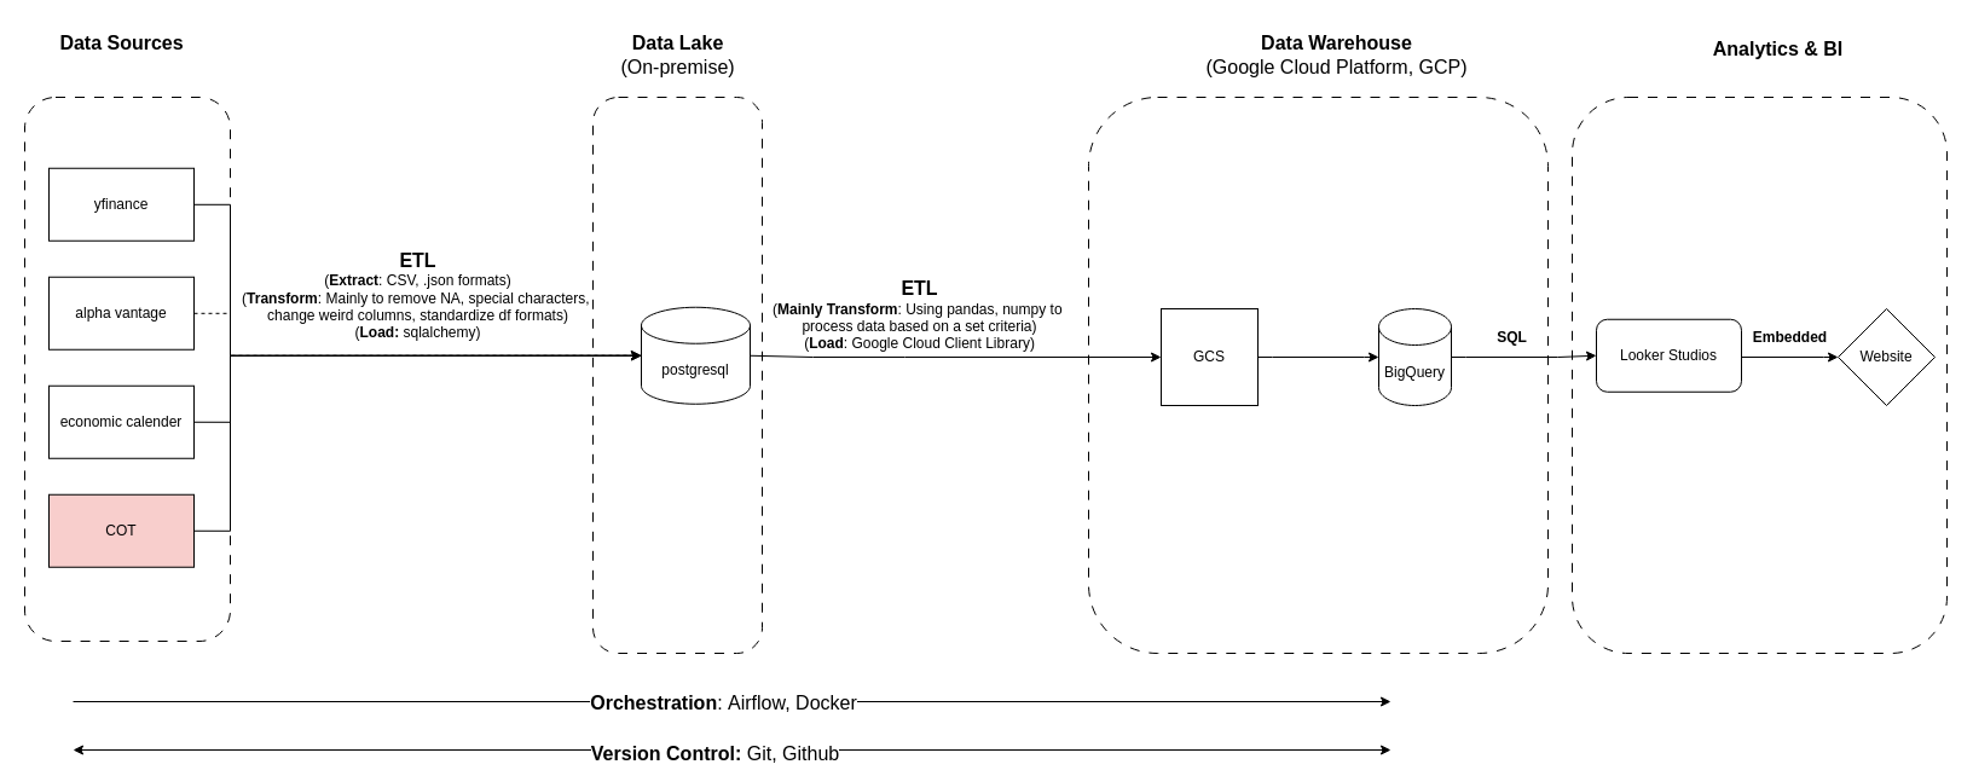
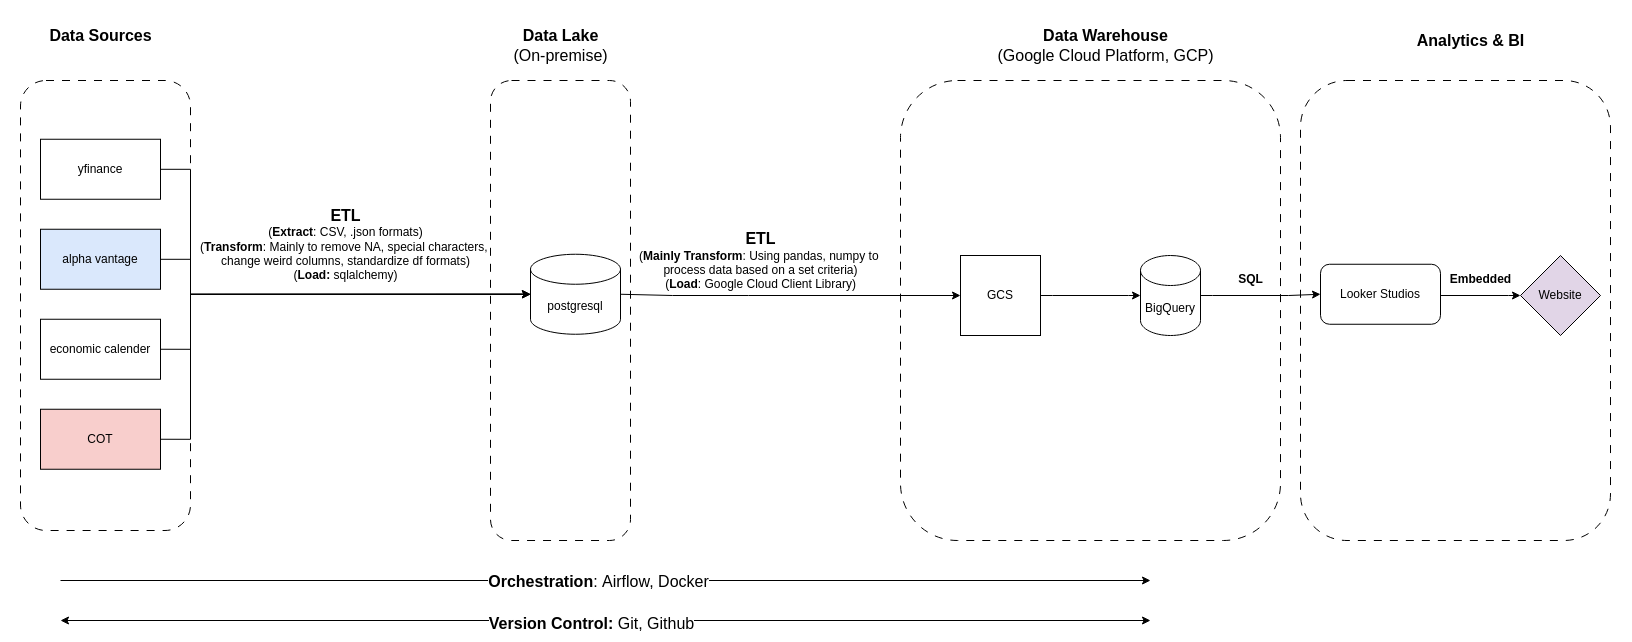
  <mxCell id="0" />
  <mxCell id="1" parent="0" />
  <mxCell id="2" value="" style="rounded=1;whiteSpace=wrap;html=1;fillColor=none;dashed=1;dashPattern=8 8;" vertex="1" parent="1"><mxGeometry x="1300" y="80" width="310" height="460" as="geometry" /></mxCell>
  <mxCell id="3" value="yfinance" style="rounded=0;whiteSpace=wrap;html=1;" parent="1" vertex="1"><mxGeometry x="40" y="138.75" width="120" height="60" as="geometry" /></mxCell>
- <mxCell id="4" value="alpha vantage" style="rounded=0;whiteSpace=wrap;html=1;" parent="1" vertex="1"><mxGeometry x="40" y="228.75" width="120" height="60" as="geometry" /></mxCell>
+ <mxCell id="4" value="alpha vantage" style="rounded=0;whiteSpace=wrap;html=1;fillColor=#dae8fc;" parent="1" vertex="1"><mxGeometry x="40" y="228.75" width="120" height="60" as="geometry" /></mxCell>
  <mxCell id="5" value="Data Sources" style="text;html=1;align=center;verticalAlign=middle;resizable=0;points=[];autosize=1;strokeColor=none;fillColor=none;fontStyle=1;fontSize=16;" parent="1" vertex="1"><mxGeometry x="40" y="20" width="120" height="30" as="geometry" /></mxCell>
  <mxCell id="6" style="edgeStyle=orthogonalEdgeStyle;rounded=0;orthogonalLoop=1;jettySize=auto;html=1;exitX=1;exitY=0.5;exitDx=0;exitDy=0;exitPerimeter=0;noEdgeStyle=1;orthogonal=1;" parent="1" source="7" target="14" edge="1"><mxGeometry relative="1" as="geometry"><Array as="points"><mxPoint x="672" y="295" /><mxPoint x="748" y="295" /></Array></mxGeometry></mxCell>
  <mxCell id="7" value="postgresql" style="shape=cylinder3;whiteSpace=wrap;html=1;boundedLbl=1;backgroundOutline=1;size=15;" parent="1" vertex="1"><mxGeometry x="530" y="253.75" width="90" height="80" as="geometry" /></mxCell>
  <mxCell id="8" value="economic calender" style="rounded=0;whiteSpace=wrap;html=1;" parent="1" vertex="1"><mxGeometry x="40" y="318.75" width="120" height="60" as="geometry" /></mxCell>
  <mxCell id="9" value="COT" style="rounded=0;whiteSpace=wrap;html=1;fillColor=#f8cecc;" parent="1" vertex="1"><mxGeometry x="40" y="408.75" width="120" height="60" as="geometry" /></mxCell>
  <mxCell id="10" value="Data Lake&lt;div&gt;&lt;span style=&quot;font-weight: normal;&quot;&gt;(On-premise)&lt;/span&gt;&lt;/div&gt;" style="text;html=1;align=center;verticalAlign=middle;resizable=0;points=[];autosize=1;strokeColor=none;fillColor=none;fontStyle=1;fontSize=16;" parent="1" vertex="1"><mxGeometry x="500" y="20" width="120" height="50" as="geometry" /></mxCell>
  <mxCell id="11" value="" style="rounded=1;whiteSpace=wrap;html=1;fillColor=none;dashed=1;dashPattern=8 8;" parent="1" vertex="1"><mxGeometry x="900" y="80" width="380" height="460" as="geometry" /></mxCell>
  <mxCell id="12" style="edgeStyle=orthogonalEdgeStyle;rounded=0;orthogonalLoop=1;jettySize=auto;html=1;exitX=1;exitY=0.5;exitDx=0;exitDy=0;exitPerimeter=0;entryX=0;entryY=0.5;entryDx=0;entryDy=0;noEdgeStyle=1;orthogonal=1;" parent="1" source="13" target="17" edge="1"><mxGeometry relative="1" as="geometry"><Array as="points"><mxPoint x="1212" y="295" /><mxPoint x="1288" y="295" /></Array></mxGeometry></mxCell>
  <mxCell id="13" value="BigQuery" style="shape=cylinder3;whiteSpace=wrap;html=1;boundedLbl=1;backgroundOutline=1;size=15;" parent="1" vertex="1"><mxGeometry x="1140" y="255" width="60" height="80" as="geometry" /></mxCell>
  <mxCell id="14" value="GCS" style="whiteSpace=wrap;html=1;aspect=fixed;" parent="1" vertex="1"><mxGeometry x="960" y="255" width="80" height="80" as="geometry" /></mxCell>
  <mxCell id="15" style="edgeStyle=orthogonalEdgeStyle;rounded=0;orthogonalLoop=1;jettySize=auto;html=1;exitX=1;exitY=0.5;exitDx=0;exitDy=0;entryX=0;entryY=0.5;entryDx=0;entryDy=0;entryPerimeter=0;noEdgeStyle=1;orthogonal=1;" parent="1" source="14" target="13" edge="1"><mxGeometry relative="1" as="geometry"><Array as="points"><mxPoint x="1052" y="295" /><mxPoint x="1128" y="295" /></Array></mxGeometry></mxCell>
  <mxCell id="16" style="edgeStyle=orthogonalEdgeStyle;rounded=0;orthogonalLoop=1;jettySize=auto;html=1;exitX=1;exitY=0.5;exitDx=0;exitDy=0;entryX=0;entryY=0.5;entryDx=0;entryDy=0;noEdgeStyle=1;orthogonal=1;" parent="1" source="17" target="19" edge="1"><mxGeometry relative="1" as="geometry"><Array as="points"><mxPoint x="1432" y="295" /><mxPoint x="1508" y="295" /></Array></mxGeometry></mxCell>
  <mxCell id="17" value="Looker Studios" style="rounded=1;whiteSpace=wrap;html=1;" parent="1" vertex="1"><mxGeometry x="1320" y="263.75" width="120" height="60" as="geometry" /></mxCell>
  <mxCell id="18" value="Data Warehouse&lt;div&gt;&lt;span style=&quot;font-weight: normal;&quot;&gt;(Google Cloud Platform, GCP)&lt;/span&gt;&lt;/div&gt;" style="text;html=1;align=center;verticalAlign=middle;resizable=0;points=[];autosize=1;strokeColor=none;fillColor=none;fontStyle=1;fontSize=16;" parent="1" vertex="1"><mxGeometry x="985" y="20" width="240" height="50" as="geometry" /></mxCell>
- <mxCell id="19" value="Website" style="rhombus;whiteSpace=wrap;html=1;" parent="1" vertex="1"><mxGeometry x="1520" y="255" width="80" height="80" as="geometry" /></mxCell>
+ <mxCell id="19" value="Website" style="rhombus;whiteSpace=wrap;html=1;fillColor=#e1d5e7;" parent="1" vertex="1"><mxGeometry x="1520" y="255" width="80" height="80" as="geometry" /></mxCell>
  <mxCell id="20" value="" style="endArrow=classic;html=1;rounded=0;" parent="1" edge="1"><mxGeometry relative="1" as="geometry"><mxPoint x="60" y="580" as="sourcePoint" /><mxPoint x="1150" y="580" as="targetPoint" /></mxGeometry></mxCell>
  <mxCell id="21" value="&lt;b&gt;Orchestration&lt;/b&gt;:&amp;nbsp;&lt;span style=&quot;background-color: light-dark(#ffffff, var(--ge-dark-color, #121212)); color: light-dark(rgb(0, 0, 0), rgb(255, 255, 255));&quot;&gt;Airflow, Docker&lt;/span&gt;" style="edgeLabel;resizable=0;html=1;;align=center;verticalAlign=middle;fontSize=16;" parent="20" connectable="0" vertex="1"><mxGeometry relative="1" as="geometry"><mxPoint x="-8" as="offset" /></mxGeometry></mxCell>
  <mxCell id="22" value="" style="endArrow=classic;startArrow=classic;html=1;rounded=0;" parent="1" edge="1"><mxGeometry width="50" height="50" relative="1" as="geometry"><mxPoint x="60" y="620" as="sourcePoint" /><mxPoint x="1150" y="620" as="targetPoint" /></mxGeometry></mxCell>
  <mxCell id="23" value="&lt;b&gt;Version Control:&lt;/b&gt; Git, Github" style="edgeLabel;html=1;align=center;verticalAlign=middle;resizable=0;points=[];fontSize=16;" parent="22" vertex="1" connectable="0"><mxGeometry x="-0.091" y="-2" relative="1" as="geometry"><mxPoint x="35" as="offset" /></mxGeometry></mxCell>
  <mxCell id="24" style="edgeStyle=orthogonalEdgeStyle;rounded=0;orthogonalLoop=1;jettySize=auto;html=1;entryX=0;entryY=0.5;entryDx=0;entryDy=0;entryPerimeter=0;" edge="1" parent="1" source="3" target="7"><mxGeometry relative="1" as="geometry"><Array as="points"><mxPoint x="190" y="169" /><mxPoint x="190" y="294" /></Array></mxGeometry></mxCell>
- <mxCell id="25" style="edgeStyle=orthogonalEdgeStyle;rounded=0;orthogonalLoop=1;jettySize=auto;html=1;entryX=0;entryY=0.5;entryDx=0;entryDy=0;entryPerimeter=0;dashed=1;" edge="1" parent="1" source="4" target="7"><mxGeometry relative="1" as="geometry"><Array as="points"><mxPoint x="190" y="259" /><mxPoint x="190" y="294" /></Array></mxGeometry></mxCell>
+ <mxCell id="25" style="edgeStyle=orthogonalEdgeStyle;rounded=0;orthogonalLoop=1;jettySize=auto;html=1;entryX=0;entryY=0.5;entryDx=0;entryDy=0;entryPerimeter=0;" edge="1" parent="1" source="4" target="7"><mxGeometry relative="1" as="geometry"><Array as="points"><mxPoint x="190" y="259" /><mxPoint x="190" y="294" /></Array></mxGeometry></mxCell>
  <mxCell id="26" style="edgeStyle=orthogonalEdgeStyle;rounded=0;orthogonalLoop=1;jettySize=auto;html=1;exitX=1;exitY=0.5;exitDx=0;exitDy=0;entryX=0;entryY=0.5;entryDx=0;entryDy=0;entryPerimeter=0;" edge="1" parent="1" source="8" target="7"><mxGeometry relative="1" as="geometry"><Array as="points"><mxPoint x="190" y="349" /><mxPoint x="190" y="294" /></Array></mxGeometry></mxCell>
  <mxCell id="27" style="edgeStyle=orthogonalEdgeStyle;rounded=0;orthogonalLoop=1;jettySize=auto;html=1;exitX=1;exitY=0.5;exitDx=0;exitDy=0;entryX=0;entryY=0.5;entryDx=0;entryDy=0;entryPerimeter=0;" edge="1" parent="1" source="9" target="7"><mxGeometry relative="1" as="geometry"><Array as="points"><mxPoint x="190" y="439" /><mxPoint x="190" y="294" /></Array></mxGeometry></mxCell>
  <mxCell id="28" value="&lt;font style=&quot;font-size: 16px;&quot;&gt;ETL&lt;/font&gt;&lt;div&gt;&lt;span style=&quot;font-weight: normal;&quot;&gt;(&lt;/span&gt;Extract&lt;span style=&quot;font-weight: normal;&quot;&gt;: CSV, .json formats)&lt;/span&gt;&lt;/div&gt;&lt;div&gt;&lt;span style=&quot;font-weight: normal;&quot;&gt;(&lt;/span&gt;Transform&lt;span style=&quot;font-weight: normal;&quot;&gt;: Mainly to remove NA,&amp;nbsp;&lt;span style=&quot;background-color: transparent; color: light-dark(rgb(0, 0, 0), rgb(255, 255, 255));&quot;&gt;special characters,&amp;nbsp;&lt;/span&gt;&lt;/span&gt;&lt;/div&gt;&lt;div&gt;&lt;span style=&quot;font-weight: normal;&quot;&gt;change weird columns, standardize df formats)&lt;/span&gt;&lt;/div&gt;&lt;div&gt;&lt;span style=&quot;font-weight: normal;&quot;&gt;(&lt;/span&gt;Load:&lt;span style=&quot;font-weight: normal;&quot;&gt; sqlalchemy)&lt;/span&gt;&lt;/div&gt;" style="text;html=1;align=center;verticalAlign=middle;resizable=0;points=[];autosize=1;strokeColor=none;fillColor=none;fontStyle=1" vertex="1" parent="1"><mxGeometry x="190" y="198.75" width="310" height="90" as="geometry" /></mxCell>
  <mxCell id="29" value="&lt;font style=&quot;font-size: 16px;&quot;&gt;ETL&lt;/font&gt;&lt;div&gt;&lt;span style=&quot;font-weight: normal;&quot;&gt;(&lt;/span&gt;Mainly Transform&lt;span style=&quot;font-weight: normal;&quot;&gt;:&amp;nbsp;&lt;/span&gt;&lt;span style=&quot;font-weight: normal; background-color: transparent; color: light-dark(rgb(0, 0, 0), rgb(255, 255, 255));&quot;&gt;Using pandas, numpy to&amp;nbsp;&lt;/span&gt;&lt;/div&gt;&lt;div&gt;&lt;span style=&quot;font-weight: normal; background-color: transparent; color: light-dark(rgb(0, 0, 0), rgb(255, 255, 255));&quot;&gt;process data based on a set criteria)&lt;/span&gt;&lt;/div&gt;&lt;div&gt;&lt;span style=&quot;font-weight: normal; background-color: transparent; color: light-dark(rgb(0, 0, 0), rgb(255, 255, 255));&quot;&gt;(&lt;/span&gt;&lt;span style=&quot;background-color: transparent; color: light-dark(rgb(0, 0, 0), rgb(255, 255, 255));&quot;&gt;Load&lt;/span&gt;&lt;span style=&quot;font-weight: normal; background-color: transparent; color: light-dark(rgb(0, 0, 0), rgb(255, 255, 255));&quot;&gt;: Google Cloud Client Library)&lt;/span&gt;&lt;/div&gt;" style="text;html=1;align=center;verticalAlign=middle;resizable=0;points=[];autosize=1;strokeColor=none;fillColor=none;fontStyle=1" vertex="1" parent="1"><mxGeometry x="630" y="220" width="260" height="80" as="geometry" /></mxCell>
  <mxCell id="30" value="" style="rounded=1;whiteSpace=wrap;html=1;fillColor=none;dashed=1;dashPattern=8 8;" vertex="1" parent="1"><mxGeometry x="20" y="80" width="170" height="450" as="geometry" /></mxCell>
  <mxCell id="31" value="Analytics &amp;amp; BI" style="text;html=1;align=center;verticalAlign=middle;resizable=0;points=[];autosize=1;strokeColor=none;fillColor=none;fontStyle=1;fontSize=16;" vertex="1" parent="1"><mxGeometry x="1410" y="25" width="120" height="30" as="geometry" /></mxCell>
  <mxCell id="32" value="" style="rounded=1;whiteSpace=wrap;html=1;fillColor=none;dashed=1;dashPattern=8 8;" vertex="1" parent="1"><mxGeometry x="490" y="80" width="140" height="460" as="geometry" /></mxCell>
  <mxCell id="33" value="SQL" style="text;html=1;align=center;verticalAlign=middle;resizable=0;points=[];autosize=1;strokeColor=none;fillColor=none;fontStyle=1" vertex="1" parent="1"><mxGeometry x="1225" y="263.75" width="50" height="30" as="geometry" /></mxCell>
  <mxCell id="34" value="Embedded" style="text;html=1;align=center;verticalAlign=middle;resizable=0;points=[];autosize=1;strokeColor=none;fillColor=none;fontStyle=1" vertex="1" parent="1"><mxGeometry x="1440" y="263.75" width="80" height="30" as="geometry" /></mxCell>
